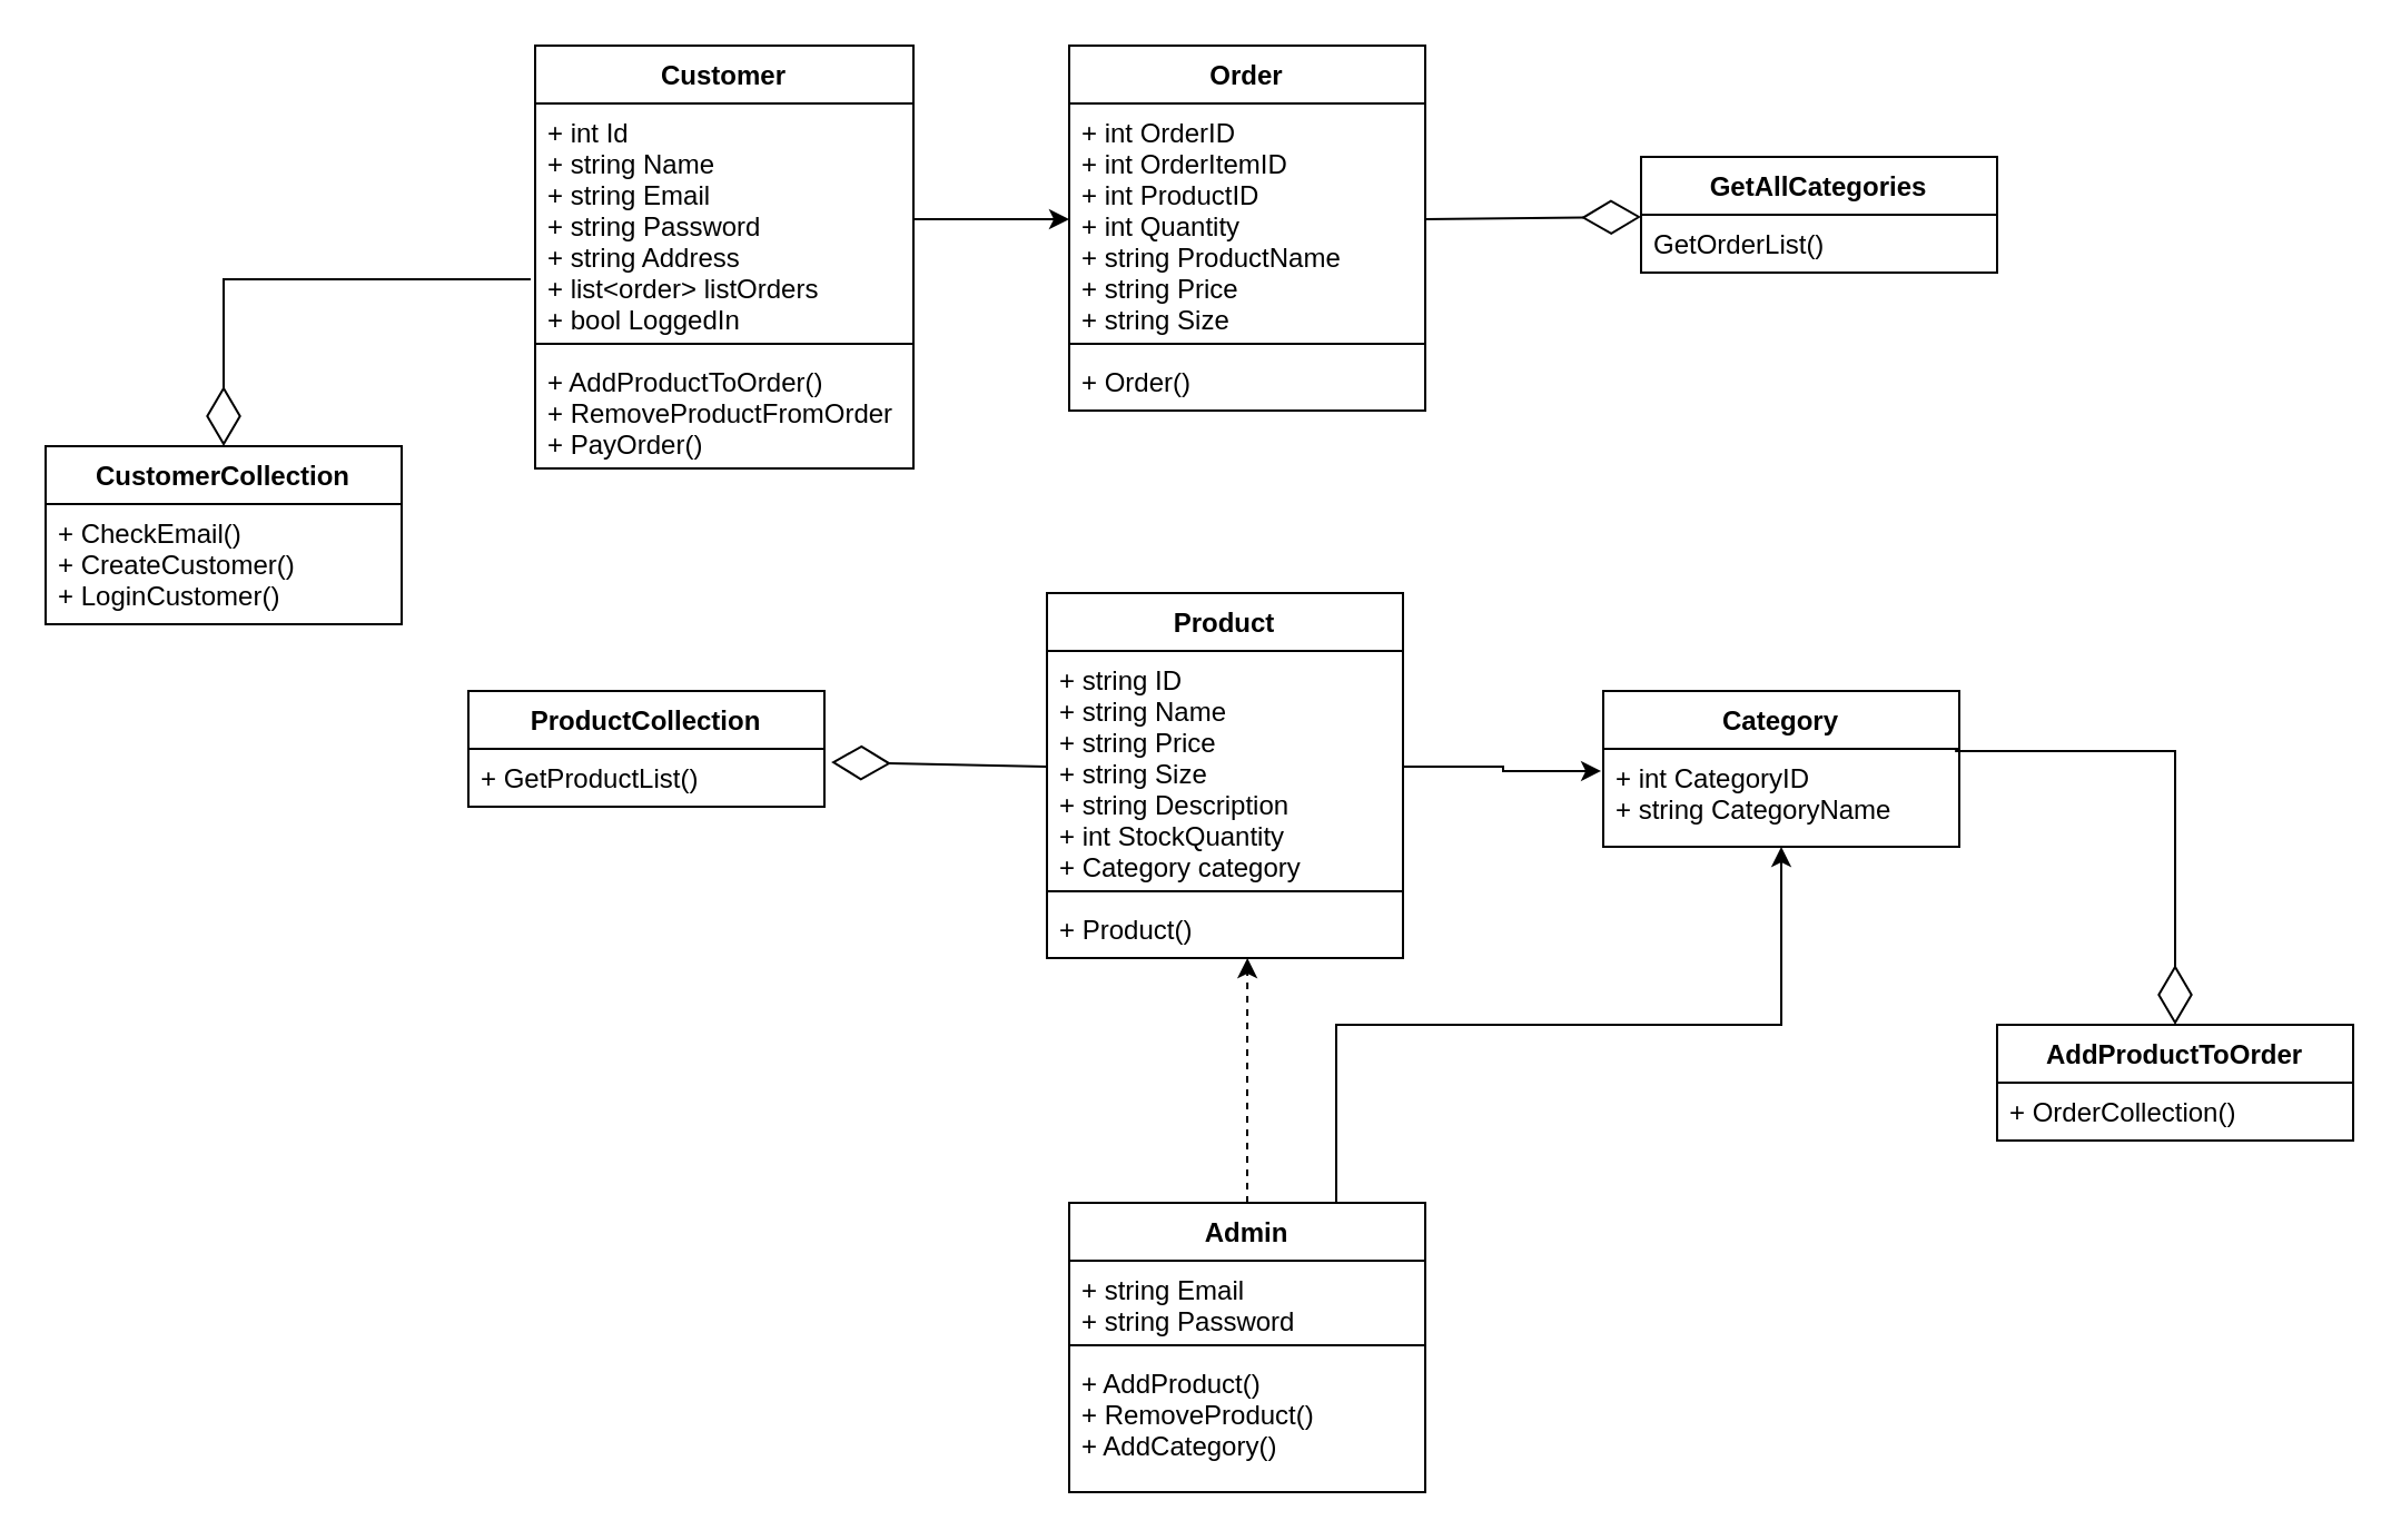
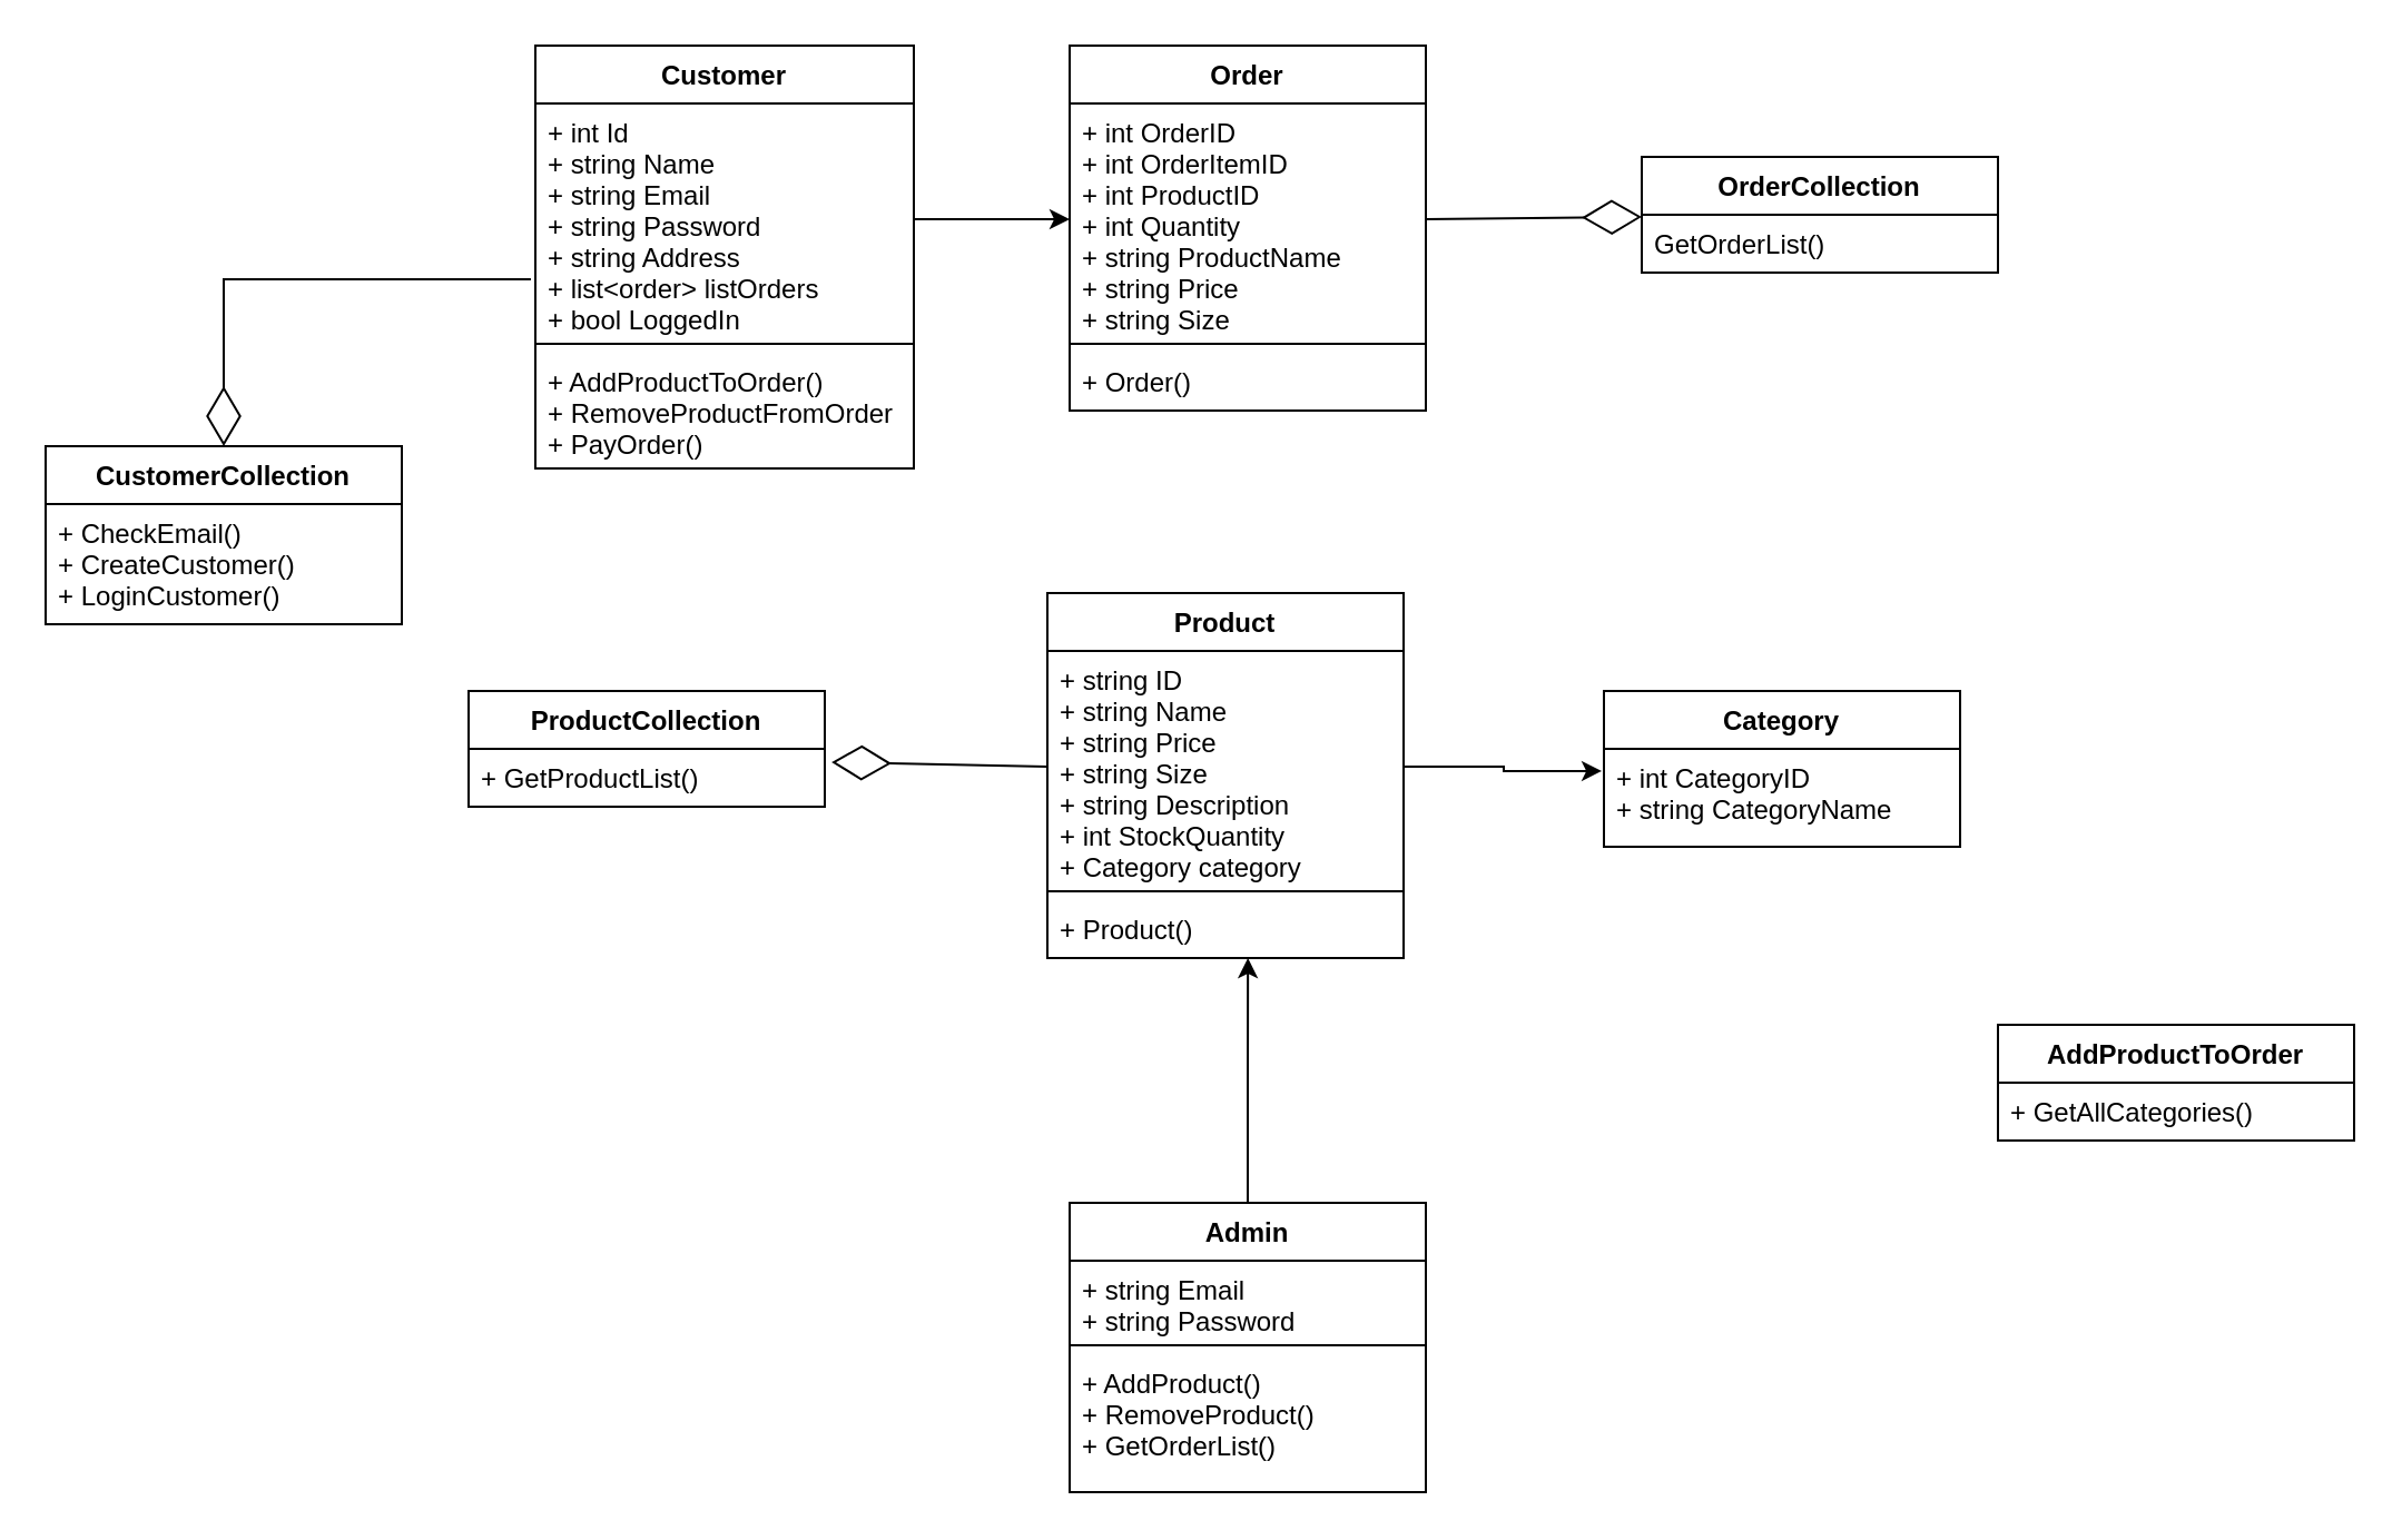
  <mxCell id="0" />
  <mxCell id="1" parent="0" />
  <mxCell id="2" value="Order" style="swimlane;fontStyle=1;align=center;verticalAlign=top;childLayout=stackLayout;horizontal=1;startSize=26;horizontalStack=0;resizeParent=1;resizeParentMax=0;resizeLast=0;collapsible=1;marginBottom=0;" vertex="1" parent="1"><mxGeometry x="480" y="20" width="160" height="164" as="geometry" /></mxCell>
  <mxCell id="3" value="+ int OrderID&#10;+ int OrderItemID&#10;+ int ProductID&#10;+ int Quantity&#10;+ string ProductName&#10;+ string Price&#10;+ string Size&#10;" style="text;strokeColor=none;fillColor=none;align=left;verticalAlign=top;spacingLeft=4;spacingRight=4;overflow=hidden;rotatable=0;points=[[0,0.5],[1,0.5]];portConstraint=eastwest;" vertex="1" parent="2"><mxGeometry y="26" width="160" height="104" as="geometry" /></mxCell>
  <mxCell id="4" value="" style="line;strokeWidth=1;fillColor=none;align=left;verticalAlign=middle;spacingTop=-1;spacingLeft=3;spacingRight=3;rotatable=0;labelPosition=right;points=[];portConstraint=eastwest;" vertex="1" parent="2"><mxGeometry y="130" width="160" height="8" as="geometry" /></mxCell>
  <mxCell id="5" value="+ Order()" style="text;strokeColor=none;fillColor=none;align=left;verticalAlign=top;spacingLeft=4;spacingRight=4;overflow=hidden;rotatable=0;points=[[0,0.5],[1,0.5]];portConstraint=eastwest;" vertex="1" parent="2"><mxGeometry y="138" width="160" height="26" as="geometry" /></mxCell>
- <mxCell id="6" value="GetAllCategories" style="swimlane;fontStyle=1;align=center;verticalAlign=top;childLayout=stackLayout;horizontal=1;startSize=26;horizontalStack=0;resizeParent=1;resizeParentMax=0;resizeLast=0;collapsible=1;marginBottom=0;" vertex="1" parent="1"><mxGeometry x="737" y="70" width="160" height="52" as="geometry" /></mxCell>
+ <mxCell id="6" value="OrderCollection" style="swimlane;fontStyle=1;align=center;verticalAlign=top;childLayout=stackLayout;horizontal=1;startSize=26;horizontalStack=0;resizeParent=1;resizeParentMax=0;resizeLast=0;collapsible=1;marginBottom=0;" vertex="1" parent="1"><mxGeometry x="737" y="70" width="160" height="52" as="geometry" /></mxCell>
  <mxCell id="7" value="GetOrderList()" style="text;strokeColor=none;fillColor=none;align=left;verticalAlign=top;spacingLeft=4;spacingRight=4;overflow=hidden;rotatable=0;points=[[0,0.5],[1,0.5]];portConstraint=eastwest;" vertex="1" parent="6"><mxGeometry y="26" width="160" height="26" as="geometry" /></mxCell>
  <mxCell id="8" value="Product" style="swimlane;fontStyle=1;align=center;verticalAlign=top;childLayout=stackLayout;horizontal=1;startSize=26;horizontalStack=0;resizeParent=1;resizeParentMax=0;resizeLast=0;collapsible=1;marginBottom=0;" vertex="1" parent="1"><mxGeometry x="470" y="266" width="160" height="164" as="geometry" /></mxCell>
  <mxCell id="9" value="+ string ID&#10;+ string Name&#10;+ string Price&#10;+ string Size&#10;+ string Description&#10;+ int StockQuantity&#10;+ Category category&#10;&#10;&#10;" style="text;strokeColor=none;fillColor=none;align=left;verticalAlign=top;spacingLeft=4;spacingRight=4;overflow=hidden;rotatable=0;points=[[0,0.5],[1,0.5]];portConstraint=eastwest;" vertex="1" parent="8"><mxGeometry y="26" width="160" height="104" as="geometry" /></mxCell>
  <mxCell id="10" value="" style="line;strokeWidth=1;fillColor=none;align=left;verticalAlign=middle;spacingTop=-1;spacingLeft=3;spacingRight=3;rotatable=0;labelPosition=right;points=[];portConstraint=eastwest;" vertex="1" parent="8"><mxGeometry y="130" width="160" height="8" as="geometry" /></mxCell>
  <mxCell id="11" value="+ Product()" style="text;strokeColor=none;fillColor=none;align=left;verticalAlign=top;spacingLeft=4;spacingRight=4;overflow=hidden;rotatable=0;points=[[0,0.5],[1,0.5]];portConstraint=eastwest;" vertex="1" parent="8"><mxGeometry y="138" width="160" height="26" as="geometry" /></mxCell>
  <mxCell id="12" value="ProductCollection" style="swimlane;fontStyle=1;align=center;verticalAlign=top;childLayout=stackLayout;horizontal=1;startSize=26;horizontalStack=0;resizeParent=1;resizeParentMax=0;resizeLast=0;collapsible=1;marginBottom=0;" vertex="1" parent="1"><mxGeometry x="210" y="310" width="160" height="52" as="geometry" /></mxCell>
  <mxCell id="13" value="+ GetProductList()" style="text;strokeColor=none;fillColor=none;align=left;verticalAlign=top;spacingLeft=4;spacingRight=4;overflow=hidden;rotatable=0;points=[[0,0.5],[1,0.5]];portConstraint=eastwest;" vertex="1" parent="12"><mxGeometry y="26" width="160" height="26" as="geometry" /></mxCell>
  <mxCell id="14" value="AddProductToOrder" style="swimlane;fontStyle=1;align=center;verticalAlign=top;childLayout=stackLayout;horizontal=1;startSize=26;horizontalStack=0;resizeParent=1;resizeParentMax=0;resizeLast=0;collapsible=1;marginBottom=0;" vertex="1" parent="1"><mxGeometry x="897" y="460" width="160" height="52" as="geometry" /></mxCell>
- <mxCell id="15" value="+ OrderCollection()" style="text;strokeColor=none;fillColor=none;align=left;verticalAlign=top;spacingLeft=4;spacingRight=4;overflow=hidden;rotatable=0;points=[[0,0.5],[1,0.5]];portConstraint=eastwest;" vertex="1" parent="14"><mxGeometry y="26" width="160" height="26" as="geometry" /></mxCell>
+ <mxCell id="15" value="+ GetAllCategories()" style="text;strokeColor=none;fillColor=none;align=left;verticalAlign=top;spacingLeft=4;spacingRight=4;overflow=hidden;rotatable=0;points=[[0,0.5],[1,0.5]];portConstraint=eastwest;" vertex="1" parent="14"><mxGeometry y="26" width="160" height="26" as="geometry" /></mxCell>
  <mxCell id="16" value="Customer" style="swimlane;fontStyle=1;align=center;verticalAlign=top;childLayout=stackLayout;horizontal=1;startSize=26;horizontalStack=0;resizeParent=1;resizeParentMax=0;resizeLast=0;collapsible=1;marginBottom=0;" vertex="1" parent="1"><mxGeometry x="240" y="20" width="170" height="190" as="geometry" /></mxCell>
  <mxCell id="17" value="+ int Id&#10;+ string Name&#10;+ string Email&#10;+ string Password&#10;+ string Address&#10;+ list&lt;order&gt; listOrders&#10;+ bool LoggedIn&#10;&#10;" style="text;strokeColor=none;fillColor=none;align=left;verticalAlign=top;spacingLeft=4;spacingRight=4;overflow=hidden;rotatable=0;points=[[0,0.5],[1,0.5]];portConstraint=eastwest;" vertex="1" parent="16"><mxGeometry y="26" width="170" height="104" as="geometry" /></mxCell>
  <mxCell id="18" value="" style="line;strokeWidth=1;fillColor=none;align=left;verticalAlign=middle;spacingTop=-1;spacingLeft=3;spacingRight=3;rotatable=0;labelPosition=right;points=[];portConstraint=eastwest;" vertex="1" parent="16"><mxGeometry y="130" width="170" height="8" as="geometry" /></mxCell>
  <mxCell id="19" value="+ AddProductToOrder()&#10;+ RemoveProductFromOrder&#10;+ PayOrder()&#10;&#10;" style="text;strokeColor=none;fillColor=none;align=left;verticalAlign=top;spacingLeft=4;spacingRight=4;overflow=hidden;rotatable=0;points=[[0,0.5],[1,0.5]];portConstraint=eastwest;" vertex="1" parent="16"><mxGeometry y="138" width="170" height="52" as="geometry" /></mxCell>
  <mxCell id="20" value="CustomerCollection" style="swimlane;fontStyle=1;align=center;verticalAlign=top;childLayout=stackLayout;horizontal=1;startSize=26;horizontalStack=0;resizeParent=1;resizeParentMax=0;resizeLast=0;collapsible=1;marginBottom=0;" vertex="1" parent="1"><mxGeometry x="20" y="200" width="160" height="80" as="geometry" /></mxCell>
  <mxCell id="21" value="+ CheckEmail()&#10;+ CreateCustomer()&#10;+ LoginCustomer()&#10;" style="text;strokeColor=none;fillColor=none;align=left;verticalAlign=top;spacingLeft=4;spacingRight=4;overflow=hidden;rotatable=0;points=[[0,0.5],[1,0.5]];portConstraint=eastwest;" vertex="1" parent="20"><mxGeometry y="26" width="160" height="54" as="geometry" /></mxCell>
  <mxCell id="22" value="Category" style="swimlane;fontStyle=1;align=center;verticalAlign=top;childLayout=stackLayout;horizontal=1;startSize=26;horizontalStack=0;resizeParent=1;resizeParentMax=0;resizeLast=0;collapsible=1;marginBottom=0;" vertex="1" parent="1"><mxGeometry x="720" y="310" width="160" height="70" as="geometry" /></mxCell>
  <mxCell id="23" value="+ int CategoryID&#10;+ string CategoryName&#10;" style="text;strokeColor=none;fillColor=none;align=left;verticalAlign=top;spacingLeft=4;spacingRight=4;overflow=hidden;rotatable=0;points=[[0,0.5],[1,0.5]];portConstraint=eastwest;" vertex="1" parent="22"><mxGeometry y="26" width="160" height="44" as="geometry" /></mxCell>
- <mxCell id="24" style="edgeStyle=orthogonalEdgeStyle;rounded=0;orthogonalLoop=1;jettySize=auto;html=1;exitX=0.5;exitY=0;exitDx=0;exitDy=0;entryX=0.563;entryY=1;entryDx=0;entryDy=0;entryPerimeter=0;endArrow=classic;endFill=1;startSize=6;endSize=6;strokeWidth=1;dashed=1;" edge="1" parent="1" source="26" target="11"><mxGeometry relative="1" as="geometry" /></mxCell>
- <mxCell id="25" style="edgeStyle=orthogonalEdgeStyle;rounded=0;orthogonalLoop=1;jettySize=auto;html=1;exitX=0.75;exitY=0;exitDx=0;exitDy=0;entryX=0.5;entryY=1;entryDx=0;entryDy=0;endArrow=classic;endFill=1;startSize=6;endSize=6;strokeWidth=1;" edge="1" parent="1" source="26" target="22"><mxGeometry relative="1" as="geometry" /></mxCell>
+ <mxCell id="24" style="edgeStyle=orthogonalEdgeStyle;rounded=0;orthogonalLoop=1;jettySize=auto;html=1;exitX=0.5;exitY=0;exitDx=0;exitDy=0;entryX=0.563;entryY=1;entryDx=0;entryDy=0;entryPerimeter=0;endArrow=classic;endFill=1;startSize=6;endSize=6;strokeWidth=1;" edge="1" parent="1" source="26" target="11"><mxGeometry relative="1" as="geometry" /></mxCell>
  <mxCell id="26" value="Admin" style="swimlane;fontStyle=1;align=center;verticalAlign=top;childLayout=stackLayout;horizontal=1;startSize=26;horizontalStack=0;resizeParent=1;resizeParentMax=0;resizeLast=0;collapsible=1;marginBottom=0;" vertex="1" parent="1"><mxGeometry x="480" y="540" width="160" height="130" as="geometry" /></mxCell>
  <mxCell id="27" value="+ string Email&#10;+ string Password&#10;" style="text;strokeColor=none;fillColor=none;align=left;verticalAlign=top;spacingLeft=4;spacingRight=4;overflow=hidden;rotatable=0;points=[[0,0.5],[1,0.5]];portConstraint=eastwest;" vertex="1" parent="26"><mxGeometry y="26" width="160" height="34" as="geometry" /></mxCell>
  <mxCell id="28" value="" style="line;strokeWidth=1;fillColor=none;align=left;verticalAlign=middle;spacingTop=-1;spacingLeft=3;spacingRight=3;rotatable=0;labelPosition=right;points=[];portConstraint=eastwest;" vertex="1" parent="26"><mxGeometry y="60" width="160" height="8" as="geometry" /></mxCell>
- <mxCell id="29" value="+ AddProduct()&#10;+ RemoveProduct()&#10;+ AddCategory()&#10;&#10;" style="text;strokeColor=none;fillColor=none;align=left;verticalAlign=top;spacingLeft=4;spacingRight=4;overflow=hidden;rotatable=0;points=[[0,0.5],[1,0.5]];portConstraint=eastwest;" vertex="1" parent="26"><mxGeometry y="68" width="160" height="62" as="geometry" /></mxCell>
+ <mxCell id="29" value="+ AddProduct()&#10;+ RemoveProduct()&#10;+ GetOrderList()&#10;&#10;" style="text;strokeColor=none;fillColor=none;align=left;verticalAlign=top;spacingLeft=4;spacingRight=4;overflow=hidden;rotatable=0;points=[[0,0.5],[1,0.5]];portConstraint=eastwest;" vertex="1" parent="26"><mxGeometry y="68" width="160" height="62" as="geometry" /></mxCell>
  <mxCell id="30" value="" style="endArrow=diamondThin;endFill=0;endSize=24;html=1;rounded=0;strokeWidth=1;exitX=0;exitY=0.5;exitDx=0;exitDy=0;entryX=1.019;entryY=0.231;entryDx=0;entryDy=0;entryPerimeter=0;" edge="1" parent="1" source="9" target="13"><mxGeometry width="160" relative="1" as="geometry"><mxPoint x="190" y="390" as="sourcePoint" /><mxPoint x="390" y="380" as="targetPoint" /></mxGeometry></mxCell>
  <mxCell id="31" value="" style="endArrow=diamondThin;endFill=0;endSize=24;html=1;rounded=0;strokeWidth=1;exitX=1;exitY=0.5;exitDx=0;exitDy=0;entryX=0;entryY=0.038;entryDx=0;entryDy=0;entryPerimeter=0;" edge="1" parent="1" source="3" target="7"><mxGeometry width="160" relative="1" as="geometry"><mxPoint x="300" y="180" as="sourcePoint" /><mxPoint x="203.04" y="178.006" as="targetPoint" /></mxGeometry></mxCell>
  <mxCell id="32" value="" style="endArrow=diamondThin;endFill=0;endSize=24;html=1;rounded=0;strokeWidth=1;exitX=-0.012;exitY=0.76;exitDx=0;exitDy=0;entryX=0.5;entryY=0;entryDx=0;entryDy=0;exitPerimeter=0;" edge="1" parent="1" source="17" target="20"><mxGeometry width="160" relative="1" as="geometry"><mxPoint x="120" y="140" as="sourcePoint" /><mxPoint x="23.04" y="138.006" as="targetPoint" /><Array as="points"><mxPoint x="100" y="125" /></Array></mxGeometry></mxCell>
- <mxCell id="33" value="" style="endArrow=diamondThin;endFill=0;endSize=24;html=1;rounded=0;strokeWidth=1;exitX=0.988;exitY=0.023;exitDx=0;exitDy=0;entryX=0.5;entryY=0;entryDx=0;entryDy=0;exitPerimeter=0;" edge="1" parent="1" source="23" target="14"><mxGeometry width="160" relative="1" as="geometry"><mxPoint x="1070" y="410" as="sourcePoint" /><mxPoint x="973.04" y="408.006" as="targetPoint" /><Array as="points"><mxPoint x="977" y="337" /></Array></mxGeometry></mxCell>
  <mxCell id="34" style="edgeStyle=orthogonalEdgeStyle;rounded=0;orthogonalLoop=1;jettySize=auto;html=1;entryX=0;entryY=0.5;entryDx=0;entryDy=0;endArrow=classic;endFill=1;startSize=6;endSize=6;strokeWidth=1;" edge="1" parent="1" source="17" target="3"><mxGeometry relative="1" as="geometry" /></mxCell>
  <mxCell id="35" style="edgeStyle=orthogonalEdgeStyle;rounded=0;orthogonalLoop=1;jettySize=auto;html=1;entryX=-0.006;entryY=0.227;entryDx=0;entryDy=0;entryPerimeter=0;endArrow=classic;endFill=1;startSize=6;endSize=6;strokeWidth=1;" edge="1" parent="1" source="9" target="23"><mxGeometry relative="1" as="geometry" /></mxCell>
